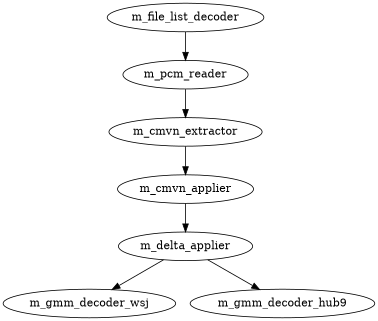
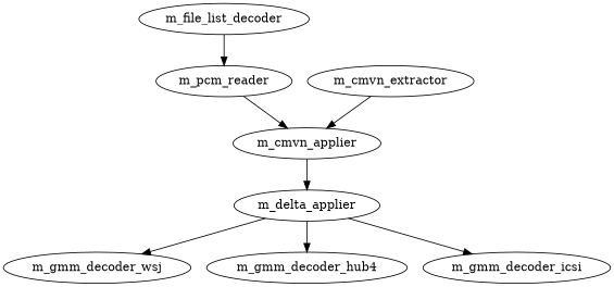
  digraph {
    n1 [label=m_file_list_decoder]
    m_pcm_reader
    n3 [label=m_cmvn_extractor]
    m_cmvn_applier
    n5 [label=m_delta_applier]
    m_gmm_decoder_wsj
-   m_gmm_decoder_hub4 [label=m_gmm_decoder_hub9]
+   m_gmm_decoder_hub4
+   m_gmm_decoder_icsi
    n1 -> m_pcm_reader
-   m_pcm_reader -> n3
+   m_pcm_reader -> m_cmvn_applier
    n3 -> m_cmvn_applier
    m_cmvn_applier -> n5
    n5 -> m_gmm_decoder_wsj
    n5 -> m_gmm_decoder_hub4
+   n5 -> m_gmm_decoder_icsi
  }
